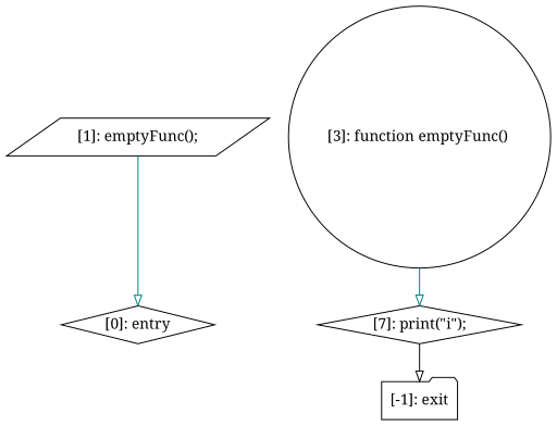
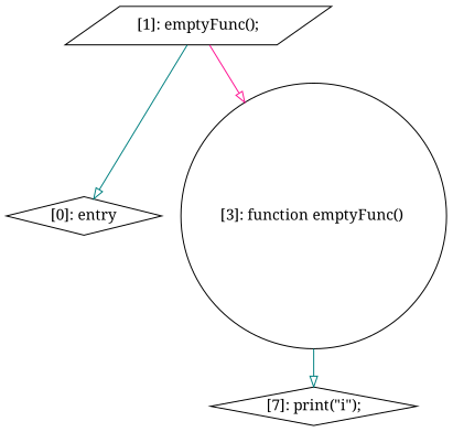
  digraph {
    fontname="Noto Serif"
    node [fontname="Noto Serif" shape=diamond]
    edge [arrowhead=onormal color=teal fontname="Noto Serif"]
    n1 [label="[0]: entry"]
    n2 [label="[1]: emptyFunc();\n" shape=parallelogram]
    n3 [label="[3]: function emptyFunc() \n" shape=circle]
-   n4 [label="[-1]: exit" shape=folder]
    n5 [label="[7]: print(\"i\");\n"]
    n2 -> n1
+   n2 -> n3 [color=deeppink]
    n3 -> n5
-   n5 -> n4 [color=black]
  }
